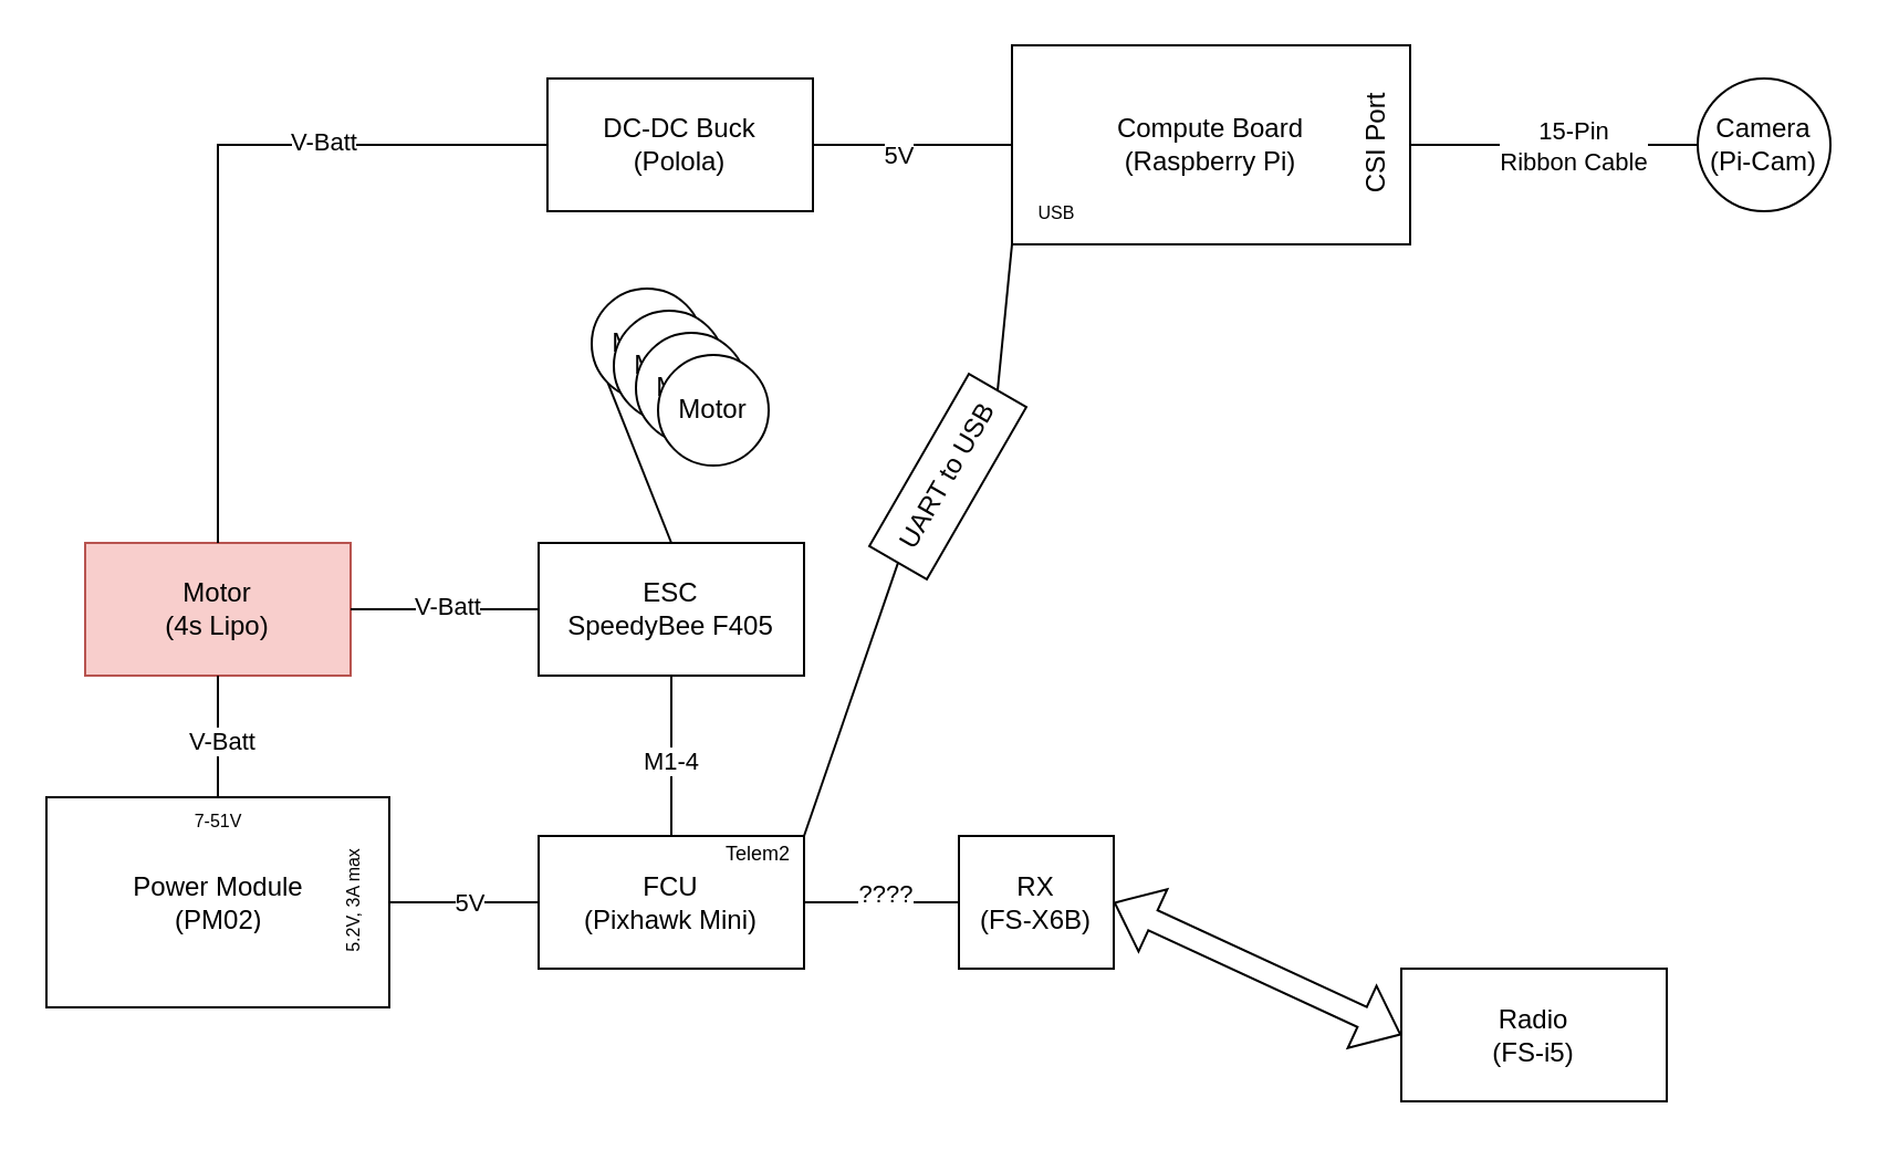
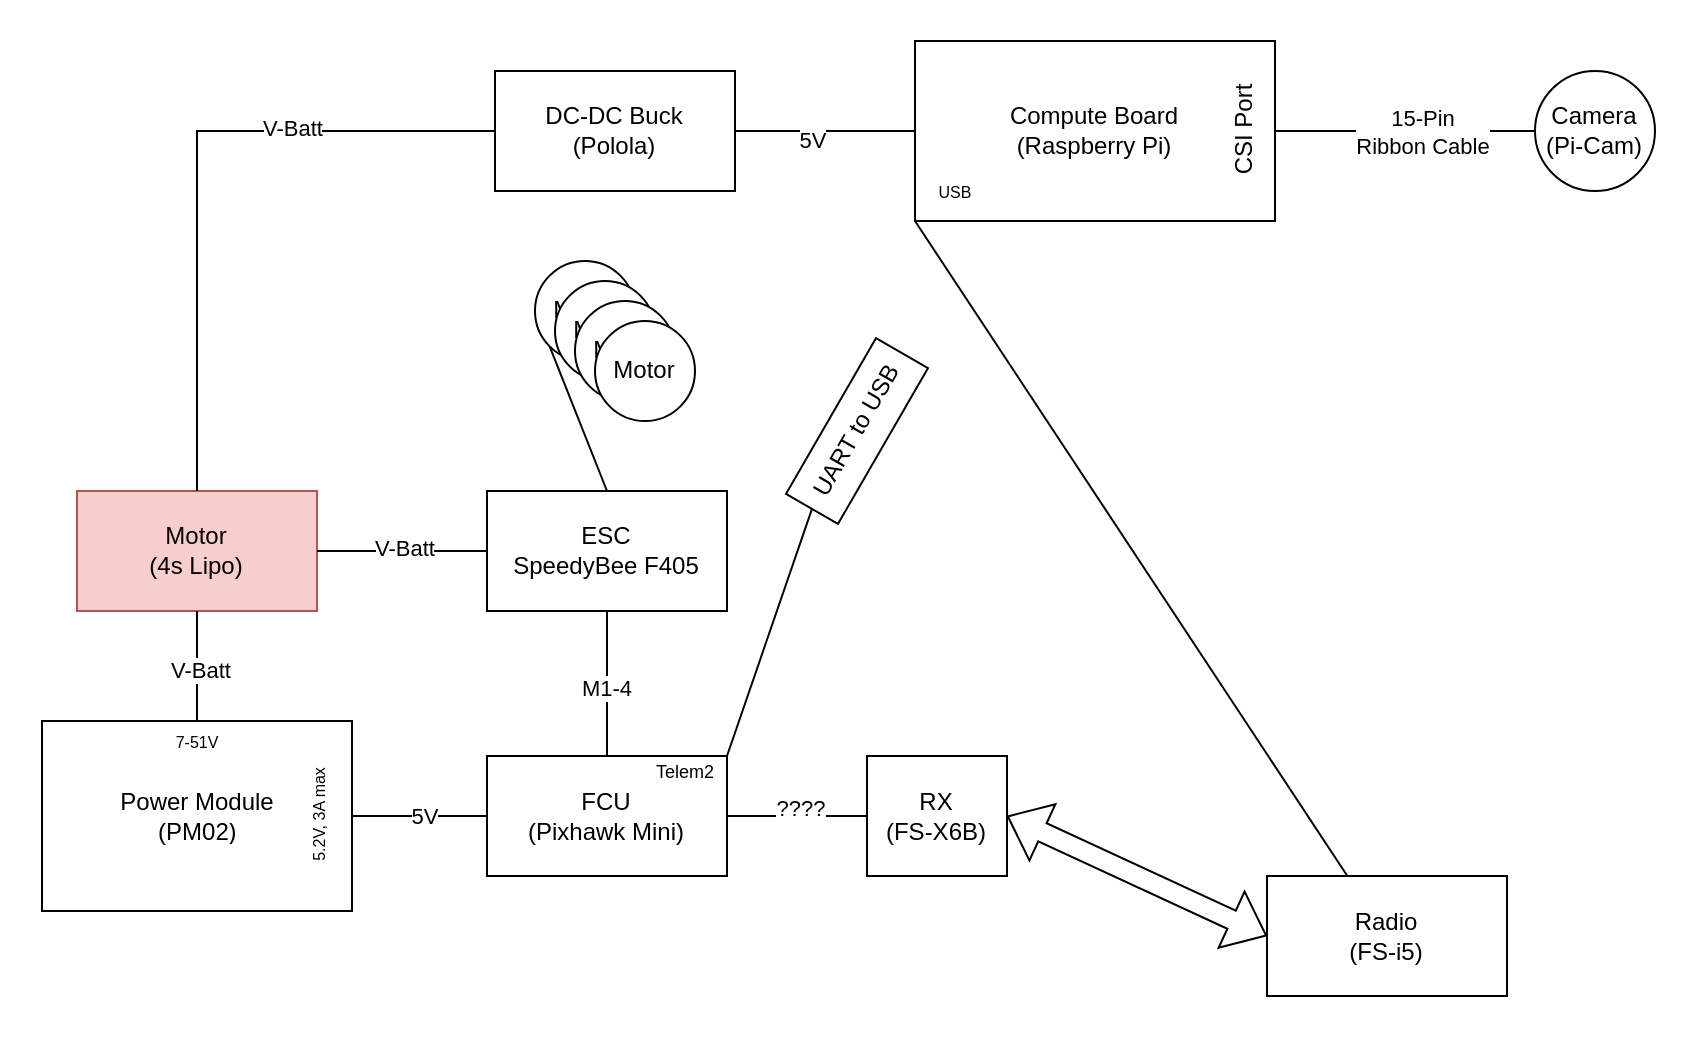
  <mxCell id="0" />
  <mxCell id="1" parent="0" />
  <mxCell id="2" value="Motor&lt;div&gt;(4s Lipo)&lt;/div&gt;" style="rounded=0;whiteSpace=wrap;html=1;fillColor=#f8cecc;strokeColor=#b85450;" vertex="1" parent="1"><mxGeometry x="38" y="245" width="120" height="60" as="geometry" /></mxCell>
  <mxCell id="3" value="Motor" style="ellipse;whiteSpace=wrap;html=1;aspect=fixed;" vertex="1" parent="1"><mxGeometry x="267" y="130" width="50" height="50" as="geometry" /></mxCell>
  <mxCell id="4" value="Motor" style="ellipse;whiteSpace=wrap;html=1;aspect=fixed;" vertex="1" parent="1"><mxGeometry x="277" y="140" width="50" height="50" as="geometry" /></mxCell>
  <mxCell id="5" value="Motor" style="ellipse;whiteSpace=wrap;html=1;aspect=fixed;" vertex="1" parent="1"><mxGeometry x="287" y="150" width="50" height="50" as="geometry" /></mxCell>
  <mxCell id="6" value="Motor" style="ellipse;whiteSpace=wrap;html=1;aspect=fixed;" vertex="1" parent="1"><mxGeometry x="297" y="160" width="50" height="50" as="geometry" /></mxCell>
  <mxCell id="7" value="ESC&lt;div&gt;SpeedyBee F405&lt;/div&gt;" style="rounded=0;whiteSpace=wrap;html=1;" vertex="1" parent="1"><mxGeometry x="243" y="245" width="120" height="60" as="geometry" /></mxCell>
  <mxCell id="8" value="FCU&lt;div&gt;(Pixhawk Mini)&lt;/div&gt;" style="rounded=0;whiteSpace=wrap;html=1;" vertex="1" parent="1"><mxGeometry x="243" y="377.5" width="120" height="60" as="geometry" /></mxCell>
  <mxCell id="9" value="RX&lt;div&gt;(FS-X6B)&lt;/div&gt;" style="rounded=0;whiteSpace=wrap;html=1;" vertex="1" parent="1"><mxGeometry x="433" y="377.5" width="70" height="60" as="geometry" /></mxCell>
  <mxCell id="10" value="Radio&lt;div&gt;(&lt;span style=&quot;background-color: initial;&quot;&gt;FS-i5)&lt;/span&gt;&lt;/div&gt;" style="rounded=0;whiteSpace=wrap;html=1;" vertex="1" parent="1"><mxGeometry x="633" y="437.5" width="120" height="60" as="geometry" /></mxCell>
  <mxCell id="11" value="Camera&lt;div&gt;(Pi-Cam)&lt;/div&gt;" style="ellipse;whiteSpace=wrap;html=1;aspect=fixed;" vertex="1" parent="1"><mxGeometry x="767" y="35" width="60" height="60" as="geometry" /></mxCell>
  <mxCell id="12" value="" style="shape=flexArrow;endArrow=classic;startArrow=classic;html=1;rounded=0;entryX=0;entryY=0.5;entryDx=0;entryDy=0;exitX=1;exitY=0.5;exitDx=0;exitDy=0;" edge="1" parent="1" source="9" target="10"><mxGeometry width="100" height="100" relative="1" as="geometry"><mxPoint x="273" y="292.5" as="sourcePoint" /><mxPoint x="373" y="192.5" as="targetPoint" /></mxGeometry></mxCell>
  <mxCell id="13" value="" style="endArrow=none;html=1;rounded=0;entryX=1;entryY=0.5;entryDx=0;entryDy=0;exitX=0;exitY=0.5;exitDx=0;exitDy=0;" edge="1" parent="1" source="11" target="16"><mxGeometry width="50" height="50" relative="1" as="geometry"><mxPoint x="757" y="75" as="sourcePoint" /><mxPoint x="647" y="75" as="targetPoint" /></mxGeometry></mxCell>
  <mxCell id="14" value="15-Pin&lt;div&gt;Ribbon Cable&lt;/div&gt;" style="edgeLabel;html=1;align=center;verticalAlign=middle;resizable=0;points=[];" vertex="1" connectable="0" parent="13"><mxGeometry x="-0.319" y="1" relative="1" as="geometry"><mxPoint x="-13" y="-1" as="offset" /></mxGeometry></mxCell>
  <mxCell id="15" value="" style="group" vertex="1" connectable="0" parent="1"><mxGeometry x="457" y="20" width="180" height="90" as="geometry" /></mxCell>
  <mxCell id="16" value="Compute Board&lt;div&gt;(Raspberry Pi)&lt;/div&gt;" style="rounded=0;whiteSpace=wrap;html=1;" vertex="1" parent="15"><mxGeometry width="180" height="90" as="geometry" /></mxCell>
  <mxCell id="17" value="CSI Port" style="text;html=1;align=center;verticalAlign=middle;resizable=0;points=[];autosize=1;strokeColor=none;fillColor=none;rotation=-90;" vertex="1" parent="15"><mxGeometry x="130" y="30" width="70" height="30" as="geometry" /></mxCell>
  <mxCell id="18" value="&lt;font style=&quot;font-size: 8px;&quot;&gt;USB&lt;/font&gt;" style="text;html=1;align=center;verticalAlign=middle;resizable=0;points=[];autosize=1;strokeColor=none;fillColor=none;" vertex="1" parent="15"><mxGeometry y="60" width="40" height="30" as="geometry" /></mxCell>
  <mxCell id="19" value="Power Module&lt;div&gt;(&lt;font style=&quot;color: rgba(17,24,39,var(--tw-text-opacity)); text-align: start;&quot;&gt;PM02&lt;/font&gt;&lt;span style=&quot;color: rgba(17,24,39,var(--tw-text-opacity)); text-align: start; font-family: &amp;quot;Segoe UI&amp;quot;, &amp;quot;Helvetica Neue&amp;quot;, Arial, sans-serif;&quot;&gt;)&lt;/span&gt;&lt;/div&gt;" style="rounded=0;whiteSpace=wrap;html=1;" vertex="1" parent="1"><mxGeometry x="20.5" y="360" width="155" height="95" as="geometry" /></mxCell>
  <mxCell id="20" value="" style="endArrow=none;html=1;rounded=0;exitX=1;exitY=0.5;exitDx=0;exitDy=0;entryX=0;entryY=0.5;entryDx=0;entryDy=0;" edge="1" parent="1" source="2" target="7"><mxGeometry width="50" height="50" relative="1" as="geometry"><mxPoint x="403" y="445" as="sourcePoint" /><mxPoint x="453" y="395" as="targetPoint" /></mxGeometry></mxCell>
  <mxCell id="21" value="V-Batt" style="edgeLabel;html=1;align=center;verticalAlign=middle;resizable=0;points=[];" vertex="1" connectable="0" parent="20"><mxGeometry x="0.0" y="2" relative="1" as="geometry"><mxPoint as="offset" /></mxGeometry></mxCell>
  <mxCell id="22" value="" style="endArrow=none;html=1;rounded=0;entryX=0.5;entryY=1;entryDx=0;entryDy=0;exitX=0.5;exitY=0;exitDx=0;exitDy=0;" edge="1" parent="1" source="8" target="7"><mxGeometry width="50" height="50" relative="1" as="geometry"><mxPoint x="403" y="425" as="sourcePoint" /><mxPoint x="453" y="375" as="targetPoint" /></mxGeometry></mxCell>
  <mxCell id="23" value="M1-4" style="edgeLabel;html=1;align=center;verticalAlign=middle;resizable=0;points=[];" vertex="1" connectable="0" parent="22"><mxGeometry x="-0.06" y="1" relative="1" as="geometry"><mxPoint as="offset" /></mxGeometry></mxCell>
  <mxCell id="24" value="&lt;font style=&quot;font-size: 8px;&quot;&gt;5.2V,&amp;nbsp;&lt;/font&gt;&lt;span style=&quot;font-size: 8px; background-color: initial;&quot;&gt;3A max&lt;/span&gt;" style="text;html=1;align=center;verticalAlign=middle;resizable=0;points=[];autosize=1;strokeColor=none;fillColor=none;rotation=-90;" vertex="1" parent="1"><mxGeometry x="123" y="392.5" width="70" height="30" as="geometry" /></mxCell>
  <mxCell id="25" value="" style="endArrow=none;html=1;rounded=0;entryX=0;entryY=0.5;entryDx=0;entryDy=0;exitX=1;exitY=0.5;exitDx=0;exitDy=0;" edge="1" parent="1" source="19" target="8"><mxGeometry width="50" height="50" relative="1" as="geometry"><mxPoint x="213" y="455" as="sourcePoint" /><mxPoint x="453" y="375" as="targetPoint" /></mxGeometry></mxCell>
  <mxCell id="26" value="5V" style="edgeLabel;html=1;align=center;verticalAlign=middle;resizable=0;points=[];" vertex="1" connectable="0" parent="25"><mxGeometry x="0.068" relative="1" as="geometry"><mxPoint as="offset" /></mxGeometry></mxCell>
  <mxCell id="27" value="" style="endArrow=none;html=1;rounded=0;entryX=0.5;entryY=1;entryDx=0;entryDy=0;exitX=0.5;exitY=0;exitDx=0;exitDy=0;" edge="1" parent="1" source="19" target="2"><mxGeometry width="50" height="50" relative="1" as="geometry"><mxPoint x="98" y="360" as="sourcePoint" /><mxPoint x="113" y="335" as="targetPoint" /></mxGeometry></mxCell>
  <mxCell id="28" value="V-Batt" style="edgeLabel;html=1;align=center;verticalAlign=middle;resizable=0;points=[];" vertex="1" connectable="0" parent="27"><mxGeometry x="-0.06" y="-1" relative="1" as="geometry"><mxPoint as="offset" /></mxGeometry></mxCell>
  <mxCell id="29" value="&lt;font style=&quot;font-size: 8px;&quot;&gt;7-51V&lt;/font&gt;" style="text;html=1;align=center;verticalAlign=middle;resizable=0;points=[];autosize=1;strokeColor=none;fillColor=none;" vertex="1" parent="1"><mxGeometry x="78" y="355" width="40" height="30" as="geometry" /></mxCell>
  <mxCell id="30" value="DC-DC Buck&lt;div&gt;(Polola)&lt;/div&gt;" style="rounded=0;whiteSpace=wrap;html=1;" vertex="1" parent="1"><mxGeometry x="247" y="35" width="120" height="60" as="geometry" /></mxCell>
  <mxCell id="31" value="" style="endArrow=none;html=1;rounded=0;entryX=1;entryY=0.5;entryDx=0;entryDy=0;exitX=0;exitY=0.5;exitDx=0;exitDy=0;" edge="1" parent="1" source="9" target="8"><mxGeometry width="50" height="50" relative="1" as="geometry"><mxPoint x="403" y="270" as="sourcePoint" /><mxPoint x="453" y="220" as="targetPoint" /></mxGeometry></mxCell>
  <mxCell id="32" value="????" style="edgeLabel;html=1;align=center;verticalAlign=middle;resizable=0;points=[];" vertex="1" connectable="0" parent="31"><mxGeometry x="-0.015" y="-4" relative="1" as="geometry"><mxPoint as="offset" /></mxGeometry></mxCell>
  <mxCell id="33" value="" style="endArrow=none;html=1;rounded=0;exitX=0.5;exitY=0;exitDx=0;exitDy=0;entryX=0;entryY=0.5;entryDx=0;entryDy=0;" edge="1" parent="1" source="2" target="30"><mxGeometry width="50" height="50" relative="1" as="geometry"><mxPoint x="403" y="180" as="sourcePoint" /><mxPoint x="453" y="130" as="targetPoint" /><Array as="points"><mxPoint x="98" y="65" /></Array></mxGeometry></mxCell>
  <mxCell id="34" value="V-Batt" style="edgeLabel;html=1;align=center;verticalAlign=middle;resizable=0;points=[];" vertex="1" connectable="0" parent="33"><mxGeometry x="0.379" y="2" relative="1" as="geometry"><mxPoint as="offset" /></mxGeometry></mxCell>
  <mxCell id="35" value="" style="endArrow=none;html=1;rounded=0;exitX=1;exitY=0.5;exitDx=0;exitDy=0;entryX=0;entryY=0.5;entryDx=0;entryDy=0;" edge="1" parent="1" source="30" target="16"><mxGeometry width="50" height="50" relative="1" as="geometry"><mxPoint x="407" y="95" as="sourcePoint" /><mxPoint x="447" y="65" as="targetPoint" /></mxGeometry></mxCell>
  <mxCell id="36" value="5V" style="edgeLabel;html=1;align=center;verticalAlign=middle;resizable=0;points=[];" vertex="1" connectable="0" parent="35"><mxGeometry x="-0.149" y="-4" relative="1" as="geometry"><mxPoint as="offset" /></mxGeometry></mxCell>
  <mxCell id="37" value="" style="endArrow=none;html=1;rounded=0;exitX=0.5;exitY=0;exitDx=0;exitDy=0;entryX=0;entryY=1;entryDx=0;entryDy=0;" edge="1" parent="1" source="7" target="3"><mxGeometry width="50" height="50" relative="1" as="geometry"><mxPoint x="403" y="290" as="sourcePoint" /><mxPoint x="453" y="240" as="targetPoint" /></mxGeometry></mxCell>
  <mxCell id="38" value="&lt;font style=&quot;font-size: 9px;&quot;&gt;Telem2&lt;/font&gt;" style="text;html=1;align=center;verticalAlign=middle;resizable=0;points=[];autosize=1;strokeColor=none;fillColor=none;" vertex="1" parent="1"><mxGeometry x="317" y="370" width="50" height="30" as="geometry" /></mxCell>
  <mxCell id="39" value="UART to USB" style="rounded=0;whiteSpace=wrap;html=1;rotation=-60;" vertex="1" parent="1"><mxGeometry x="383" y="200" width="90" height="30" as="geometry" /></mxCell>
- <mxCell id="40" value="" style="endArrow=none;html=1;rounded=0;entryX=1;entryY=0.5;entryDx=0;entryDy=0;exitX=0;exitY=1;exitDx=0;exitDy=0;" edge="1" parent="1" source="16" target="39"><mxGeometry width="50" height="50" relative="1" as="geometry"><mxPoint x="563" y="290" as="sourcePoint" /><mxPoint x="613" y="240" as="targetPoint" /></mxGeometry></mxCell>
+ <mxCell id="40" value="" style="endArrow=none;html=1;rounded=0;exitX=0;exitY=1;exitDx=0;exitDy=0;" edge="1" parent="1" source="16" target="10"><mxGeometry width="50" height="50" relative="1" as="geometry"><mxPoint x="563" y="290" as="sourcePoint" /><mxPoint x="613" y="240" as="targetPoint" /></mxGeometry></mxCell>
  <mxCell id="41" value="" style="endArrow=none;html=1;rounded=0;exitX=0;exitY=0.5;exitDx=0;exitDy=0;entryX=1;entryY=0;entryDx=0;entryDy=0;" edge="1" parent="1" source="39" target="8"><mxGeometry width="50" height="50" relative="1" as="geometry"><mxPoint x="403" y="290" as="sourcePoint" /><mxPoint x="393" y="360" as="targetPoint" /></mxGeometry></mxCell>
